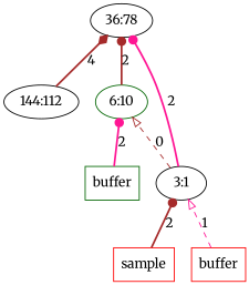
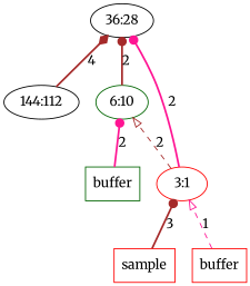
  digraph {
    fontname=Merriweather
    rankdir=BT
    node [color=red fontname=Merriweather]
    edge [arrowhead=dot color=brown fontname=Merriweather style=bold]
    n1 [color=black label="144:112"]
-   n2 [color=black label="36:78"]
+   n2 [color=black label="36:28"]
    n3 [color=darkgreen label="6:10"]
    n4 [color=darkgreen label=buffer shape=box]
-   n5 [color=black label="3:1"]
+   n5 [label="3:1"]
    n6 [label=sample shape=box]
    n7 [label=buffer shape=box]
    n1 -> n2 [arrowhead=diamond label=4]
    n3 -> n2 [label=2]
    n4 -> n3 [color=deeppink label=2]
    n5 -> n2 [color=deeppink label=2]
-   n5 -> n3 [arrowhead=onormal label=0 style=dashed]
-   n6 -> n5 [label=2]
+   n5 -> n3 [arrowhead=onormal label=2 style=dashed]
+   n6 -> n5 [label=3]
    n7 -> n5 [arrowhead=onormal color=deeppink label=1 style=dashed]
  }
